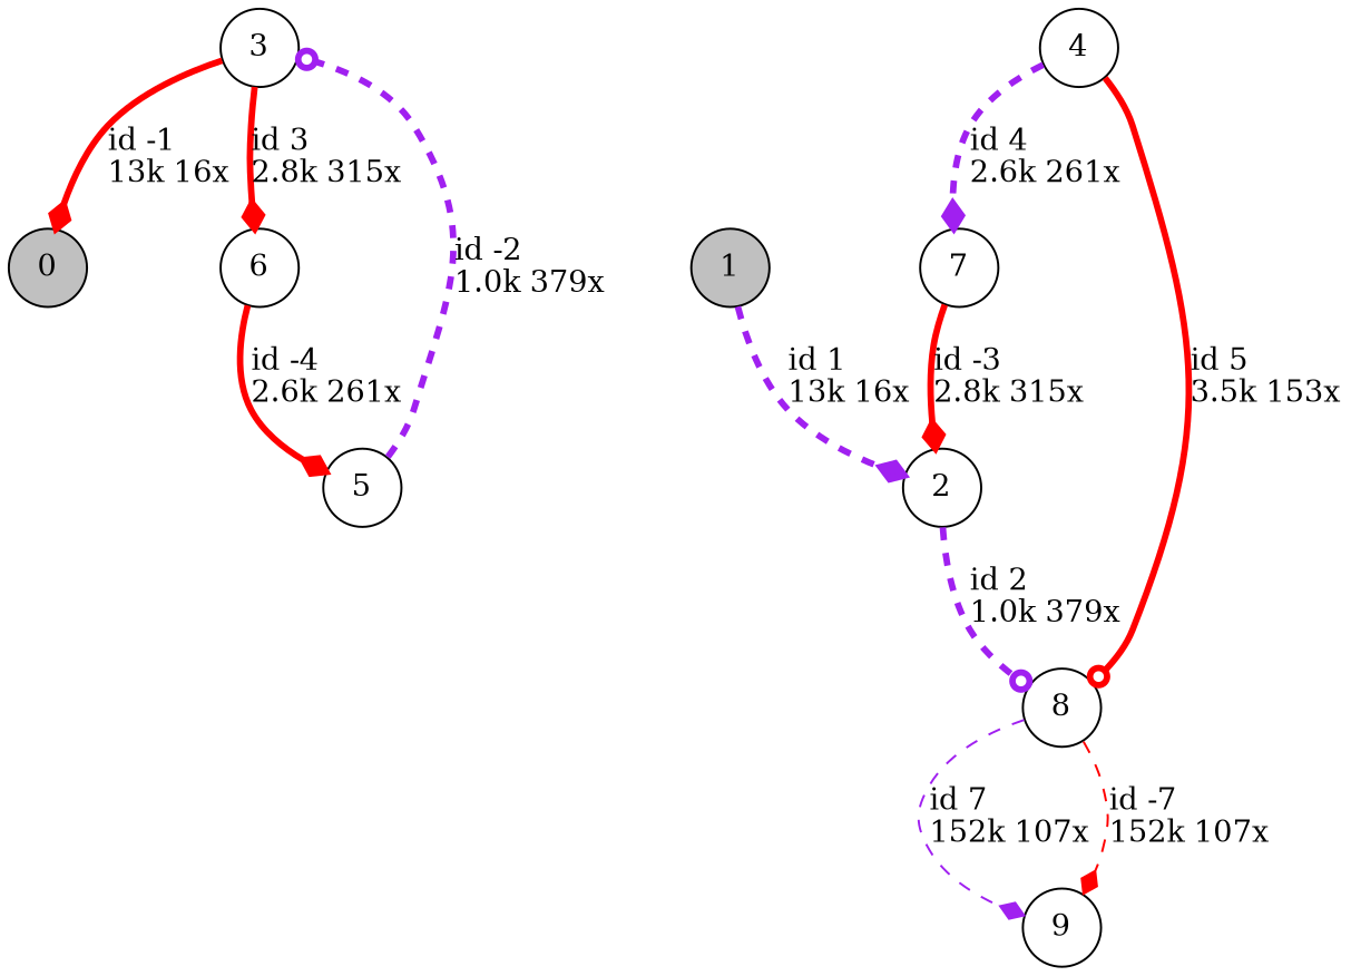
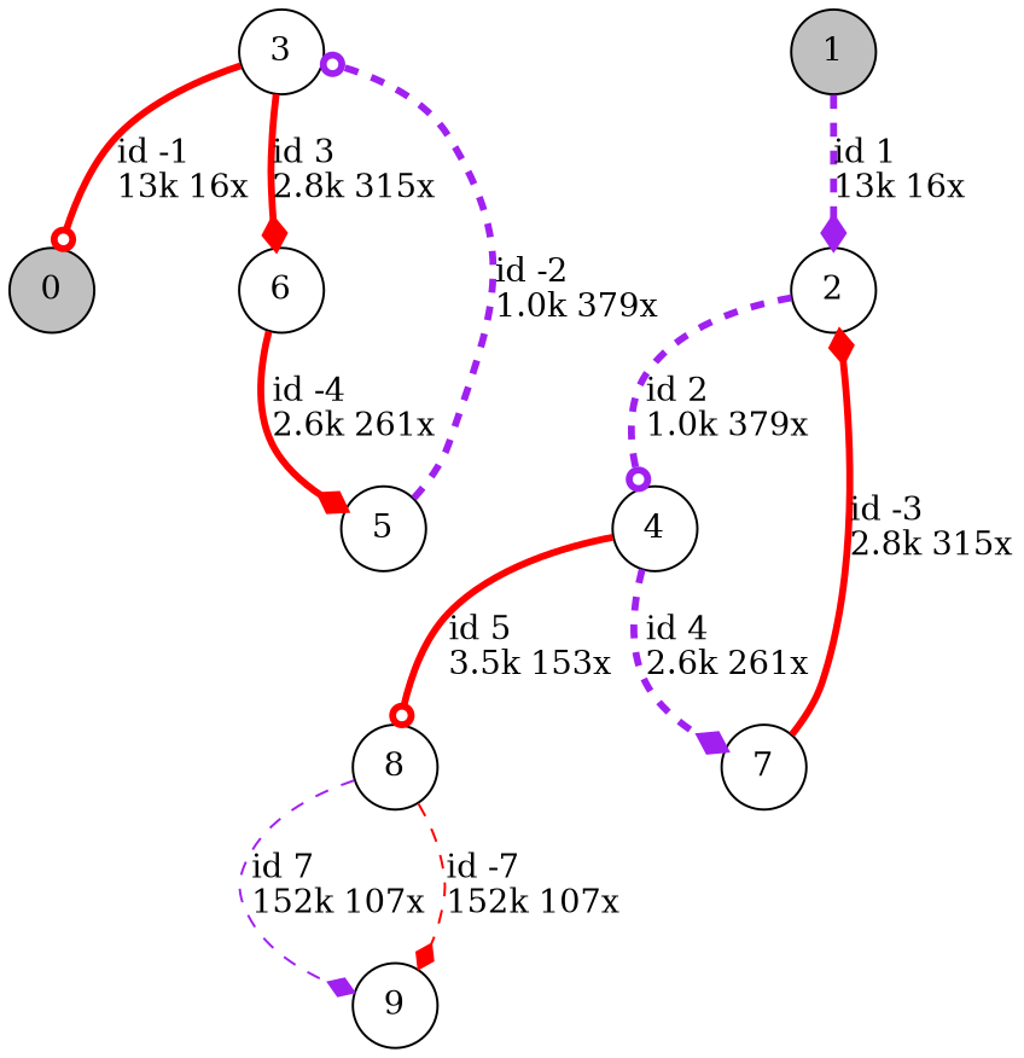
  digraph {
    nodesep=0.5
    node [shape=circle]
    edge [arrowhead=diamond color=red penwidth=3 style=dashed]
    0 [fillcolor=grey height=0.3 style=filled]
    1 [fillcolor=grey height=0.3 style=filled]
    2 [height=0.3]
    4 [height=0.3]
    7 [height=0.3]
    8 [height=0.3]
    3 [height=0.3]
    6 [height=0.3]
    5 [height=0.3]
    9 [height=0.3]
    1 -> 2 [color=purple label="id 1\l13k 16x"]
-   2 -> 8 [arrowhead=odot color=purple label="id 2\l1.0k 379x"]
+   2 -> 4 [arrowhead=odot color=purple label="id 2\l1.0k 379x"]
    4 -> 7 [color=purple label="id 4\l2.6k 261x"]
    4 -> 8 [arrowhead=odot label="id 5\l3.5k 153x" style=solid]
    7 -> 2 [label="id -3\l2.8k 315x" style=solid]
    8 -> 9 [color=purple label="id 7\l152k 107x" penwidth=""]
    8 -> 9 [label="id -7\l152k 107x" penwidth=""]
-   3 -> 0 [label="id -1\l13k 16x" style=solid]
+   3 -> 0 [arrowhead=odot label="id -1\l13k 16x" style=solid]
    3 -> 6 [label="id 3\l2.8k 315x" style=solid]
    6 -> 5 [label="id -4\l2.6k 261x" style=solid]
    5 -> 3 [arrowhead=odot color=purple label="id -2\l1.0k 379x"]
  }
